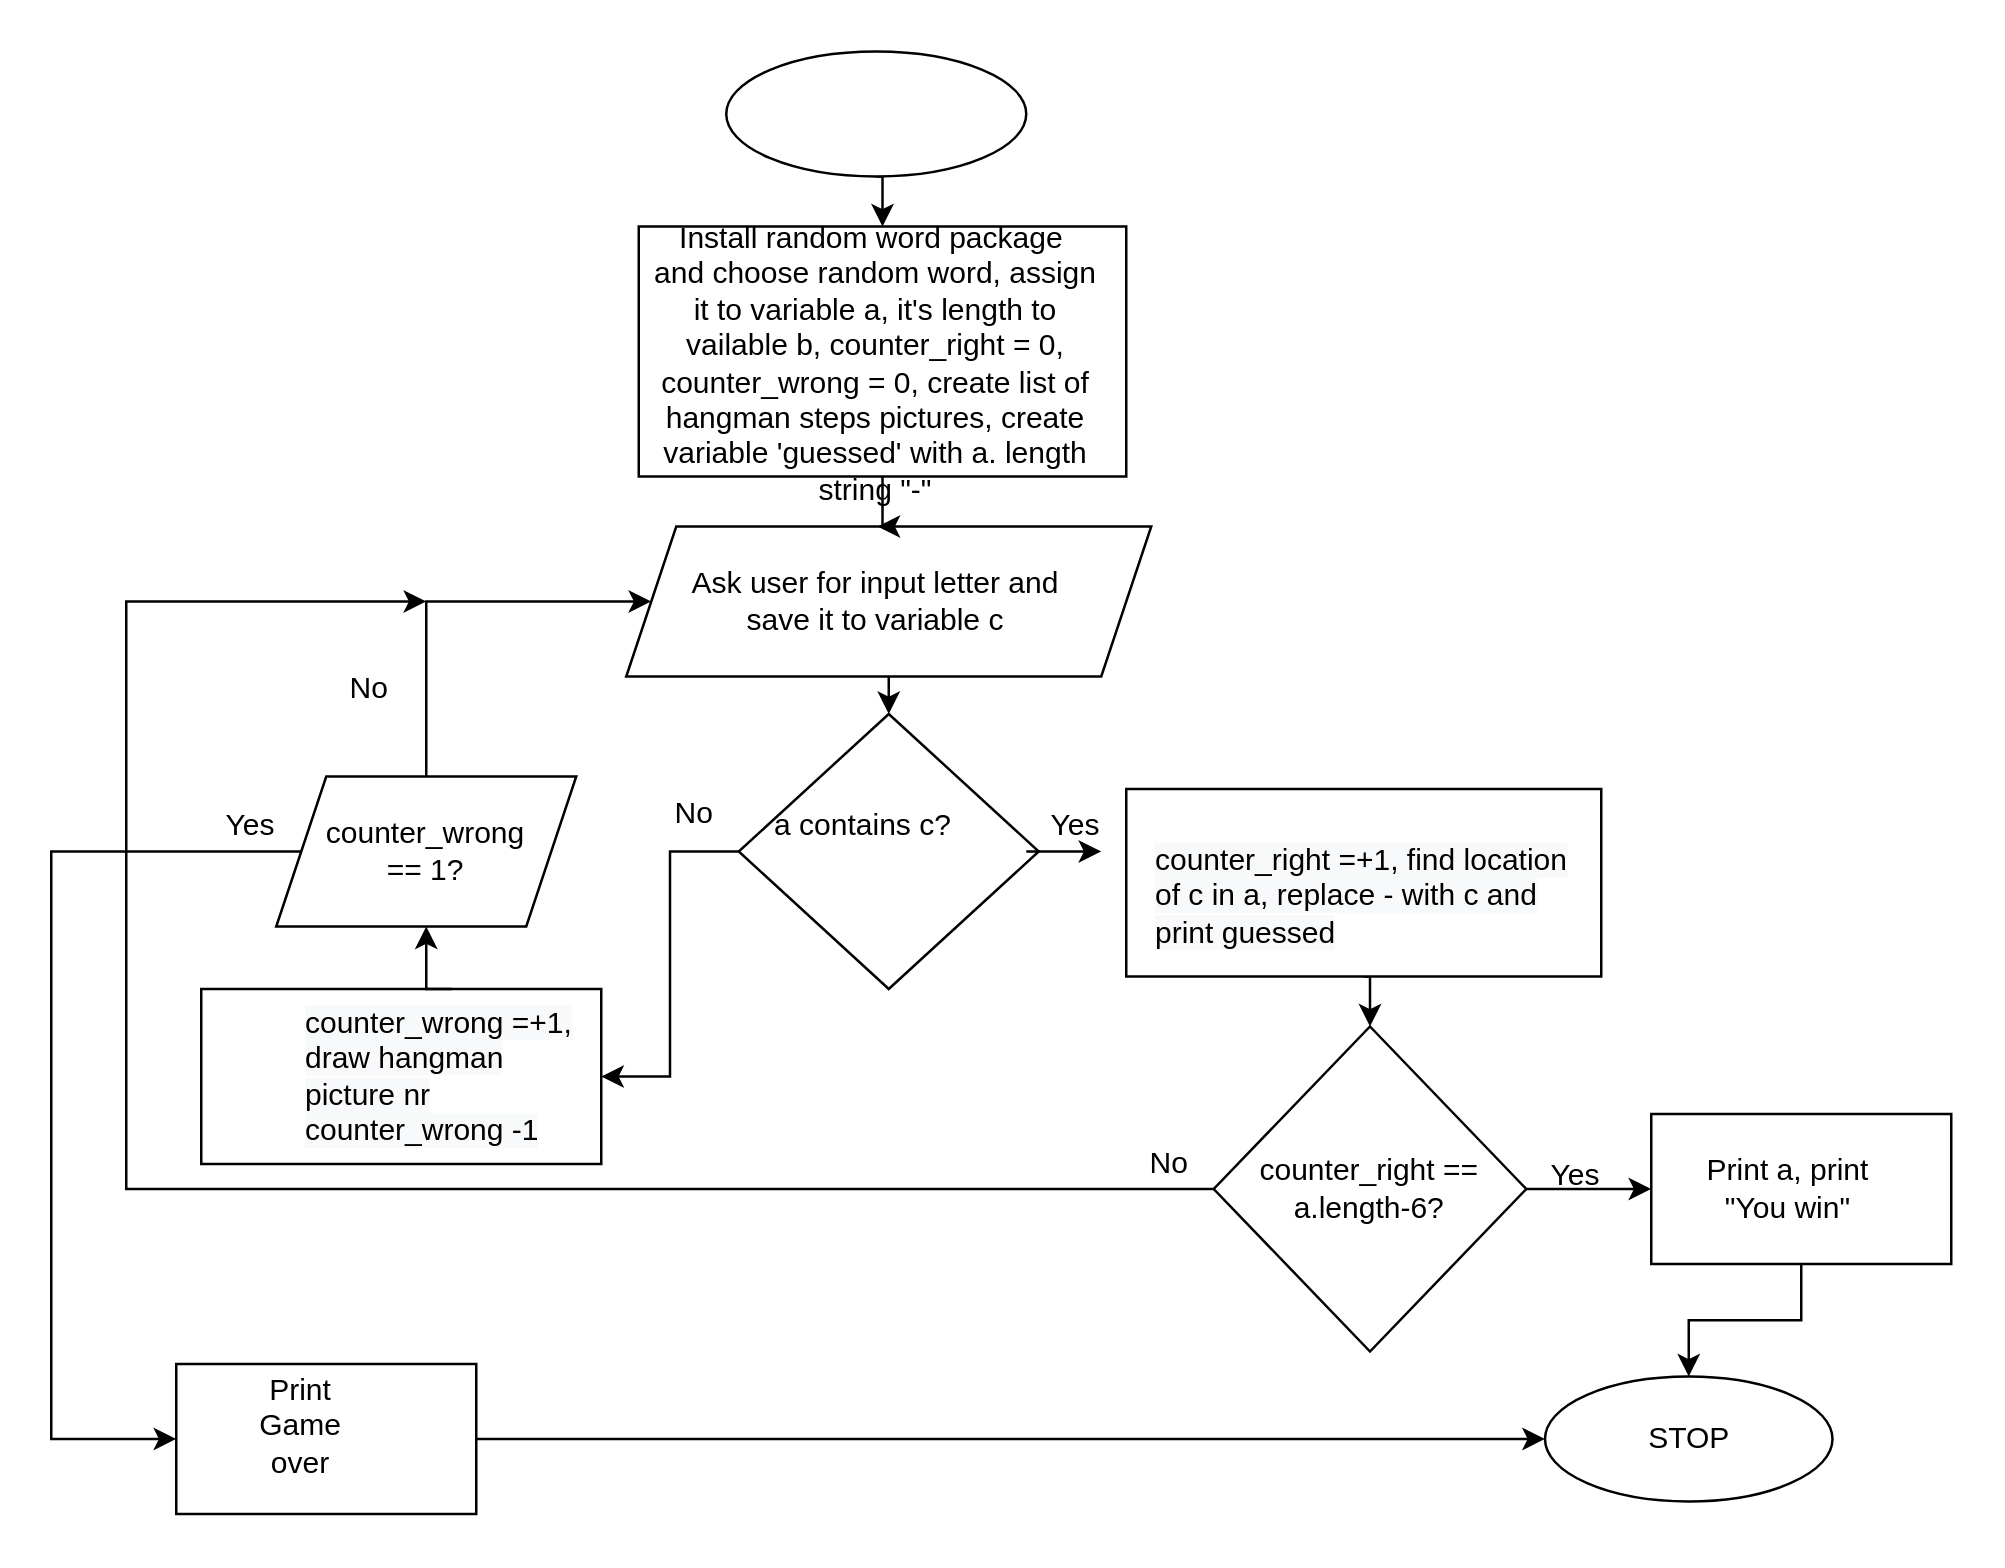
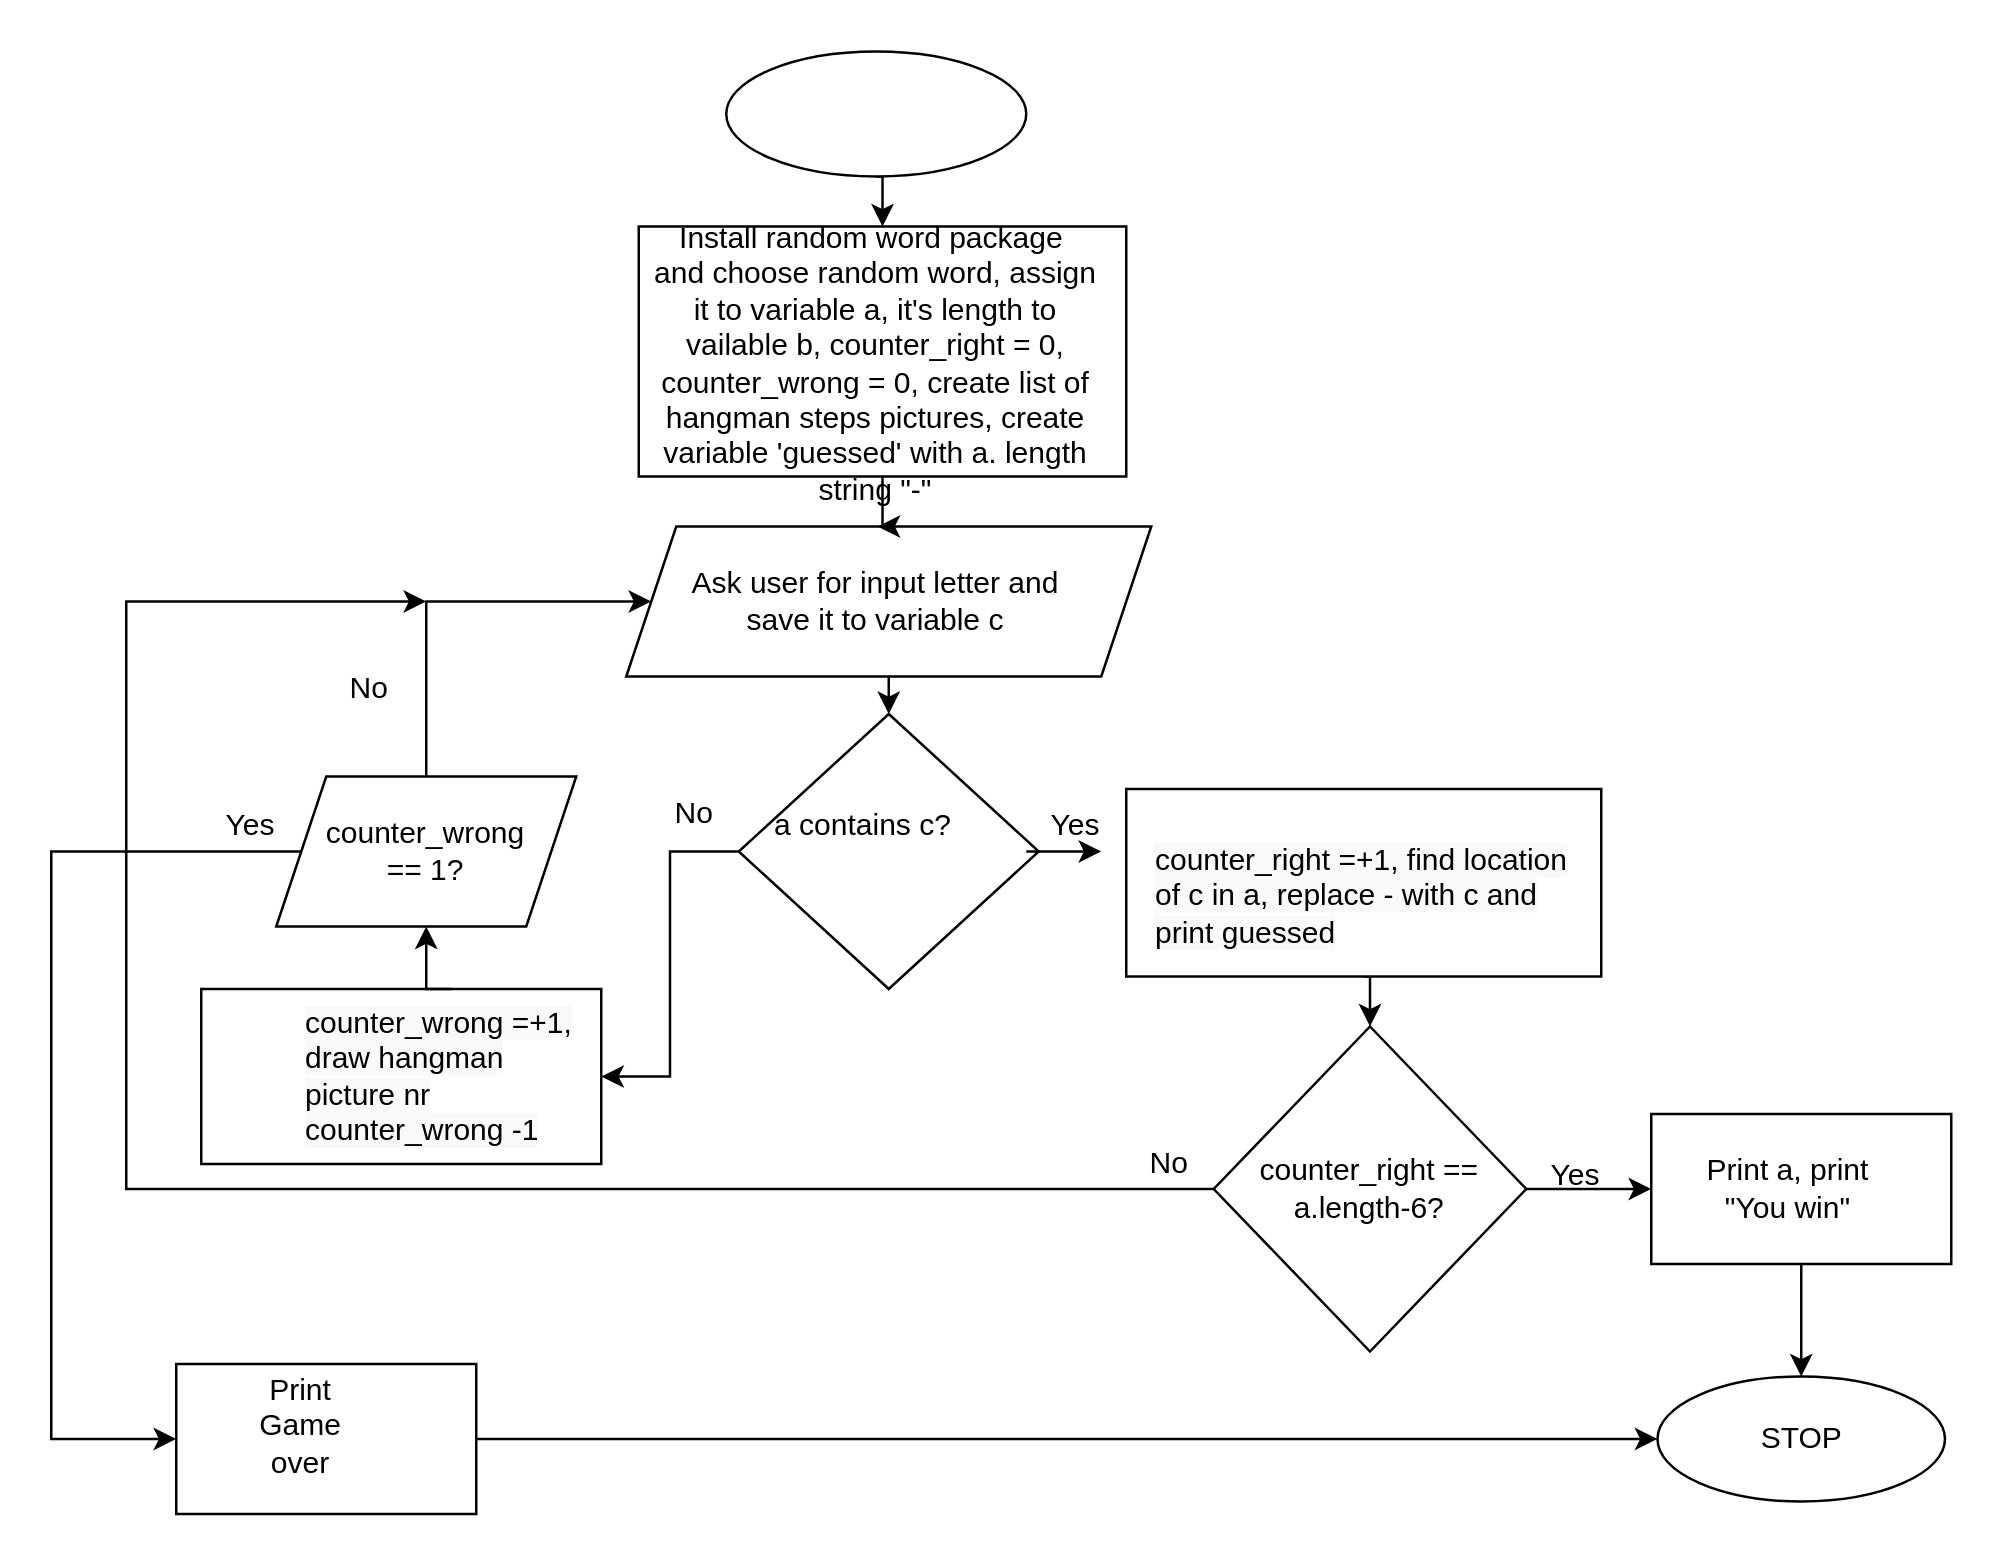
  <mxCell id="0" />
  <mxCell id="1" parent="0" />
  <mxCell id="2" style="edgeStyle=orthogonalEdgeStyle;rounded=0;orthogonalLoop=1;jettySize=auto;html=1;exitX=0.5;exitY=1;exitDx=0;exitDy=0;entryX=0.5;entryY=0;entryDx=0;entryDy=0;" edge="1" parent="1" source="3" target="17"><mxGeometry relative="1" as="geometry" /></mxCell>
  <mxCell id="3" value="" style="rounded=0;whiteSpace=wrap;html=1;" vertex="1" parent="1"><mxGeometry x="450" y="315" width="190" height="75" as="geometry" /></mxCell>
  <mxCell id="4" style="edgeStyle=orthogonalEdgeStyle;rounded=0;orthogonalLoop=1;jettySize=auto;html=1;exitX=0;exitY=0.5;exitDx=0;exitDy=0;entryX=1;entryY=0.5;entryDx=0;entryDy=0;" edge="1" parent="1" source="5" target="20"><mxGeometry relative="1" as="geometry"><mxPoint x="250" y="340" as="targetPoint" /></mxGeometry></mxCell>
  <mxCell id="5" value="" style="rhombus;whiteSpace=wrap;html=1;" vertex="1" parent="1"><mxGeometry x="295" y="285" width="120" height="110" as="geometry" /></mxCell>
  <mxCell id="6" style="edgeStyle=orthogonalEdgeStyle;rounded=0;orthogonalLoop=1;jettySize=auto;html=1;exitX=0.5;exitY=1;exitDx=0;exitDy=0;entryX=0.5;entryY=0;entryDx=0;entryDy=0;" edge="1" parent="1" source="7" target="5"><mxGeometry relative="1" as="geometry" /></mxCell>
  <mxCell id="7" value="" style="shape=parallelogram;perimeter=parallelogramPerimeter;whiteSpace=wrap;html=1;fixedSize=1;" vertex="1" parent="1"><mxGeometry x="250" y="210" width="210" height="60" as="geometry" /></mxCell>
  <mxCell id="8" style="edgeStyle=orthogonalEdgeStyle;rounded=0;orthogonalLoop=1;jettySize=auto;html=1;exitX=0.5;exitY=1;exitDx=0;exitDy=0;entryX=0.5;entryY=0;entryDx=0;entryDy=0;" edge="1" parent="1" source="9" target="11"><mxGeometry relative="1" as="geometry" /></mxCell>
  <mxCell id="9" value="" style="ellipse;whiteSpace=wrap;html=1;" vertex="1" parent="1"><mxGeometry x="290" y="20" width="120" height="50" as="geometry" /></mxCell>
  <mxCell id="10" value="" style="edgeStyle=orthogonalEdgeStyle;rounded=0;orthogonalLoop=1;jettySize=auto;html=1;" edge="1" parent="1" source="11"><mxGeometry relative="1" as="geometry"><mxPoint x="350" y="210" as="targetPoint" /></mxGeometry></mxCell>
  <mxCell id="11" value="" style="rounded=0;whiteSpace=wrap;html=1;" vertex="1" parent="1"><mxGeometry x="255" y="90" width="195" height="100" as="geometry" /></mxCell>
  <mxCell id="12" value="Install random word package&amp;nbsp; and choose random word, assign it to variable a, it's length to vailable b, counter_right = 0, counter_wrong = 0, create list of hangman steps pictures, create variable 'guessed' with a. length string &quot;-&quot;" style="text;html=1;strokeColor=none;fillColor=none;align=center;verticalAlign=middle;whiteSpace=wrap;rounded=0;" vertex="1" parent="1"><mxGeometry x="260" y="125" width="180" height="40" as="geometry" /></mxCell>
  <mxCell id="13" value="Ask user for input letter and save it to variable c" style="text;html=1;strokeColor=none;fillColor=none;align=center;verticalAlign=middle;whiteSpace=wrap;rounded=0;" vertex="1" parent="1"><mxGeometry x="270" y="220" width="160" height="40" as="geometry" /></mxCell>
  <mxCell id="14" value="a contains c?" style="text;html=1;strokeColor=none;fillColor=none;align=center;verticalAlign=middle;whiteSpace=wrap;rounded=0;" vertex="1" parent="1"><mxGeometry x="305" y="320" width="80" height="20" as="geometry" /></mxCell>
  <mxCell id="15" style="edgeStyle=orthogonalEdgeStyle;rounded=0;orthogonalLoop=1;jettySize=auto;html=1;exitX=1;exitY=0.5;exitDx=0;exitDy=0;entryX=0;entryY=0.5;entryDx=0;entryDy=0;" edge="1" parent="1" source="17" target="26"><mxGeometry relative="1" as="geometry" /></mxCell>
  <mxCell id="16" style="edgeStyle=orthogonalEdgeStyle;rounded=0;orthogonalLoop=1;jettySize=auto;html=1;exitX=0;exitY=0.5;exitDx=0;exitDy=0;" edge="1" parent="1" source="17"><mxGeometry relative="1" as="geometry"><mxPoint x="170" y="240" as="targetPoint" /><Array as="points"><mxPoint x="50" y="475" /><mxPoint x="50" y="240" /></Array></mxGeometry></mxCell>
  <mxCell id="17" value="counter_right == a.length-6?" style="rhombus;whiteSpace=wrap;html=1;" vertex="1" parent="1"><mxGeometry x="485" y="410" width="125" height="130" as="geometry" /></mxCell>
  <mxCell id="18" value="No" style="text;html=1;strokeColor=none;fillColor=none;align=center;verticalAlign=middle;whiteSpace=wrap;rounded=0;" vertex="1" parent="1"><mxGeometry x="260" y="320" width="35" height="10" as="geometry" /></mxCell>
  <mxCell id="19" value="Yes" style="text;html=1;strokeColor=none;fillColor=none;align=center;verticalAlign=middle;whiteSpace=wrap;rounded=0;" vertex="1" parent="1"><mxGeometry x="410" y="320" width="40" height="20" as="geometry" /></mxCell>
  <mxCell id="20" value="" style="rounded=0;whiteSpace=wrap;html=1;" vertex="1" parent="1"><mxGeometry x="80" y="395" width="160" height="70" as="geometry" /></mxCell>
  <mxCell id="21" value="&lt;span style=&quot;color: rgb(0 , 0 , 0) ; font-family: &amp;#34;helvetica&amp;#34; ; font-size: 12px ; font-style: normal ; font-weight: 400 ; letter-spacing: normal ; text-align: center ; text-indent: 0px ; text-transform: none ; word-spacing: 0px ; background-color: rgb(248 , 249 , 250) ; display: inline ; float: none&quot;&gt;counter_right =+1, find location of c in a, replace - with c and print guessed&lt;/span&gt;" style="text;whiteSpace=wrap;html=1;" vertex="1" parent="1"><mxGeometry x="460" y="330" width="170" height="30" as="geometry" /></mxCell>
  <mxCell id="22" style="edgeStyle=orthogonalEdgeStyle;rounded=0;orthogonalLoop=1;jettySize=auto;html=1;exitX=0.5;exitY=0;exitDx=0;exitDy=0;entryX=0.5;entryY=1;entryDx=0;entryDy=0;" edge="1" parent="1" source="23" target="32"><mxGeometry relative="1" as="geometry" /></mxCell>
  <mxCell id="23" value="&lt;span style=&quot;color: rgb(0 , 0 , 0) ; font-family: &amp;#34;helvetica&amp;#34; ; font-size: 12px ; font-style: normal ; font-weight: 400 ; letter-spacing: normal ; text-align: center ; text-indent: 0px ; text-transform: none ; word-spacing: 0px ; background-color: rgb(248 , 249 , 250) ; display: inline ; float: none&quot;&gt;counter_wrong =+1, draw hangman picture nr counter_wrong -1&lt;/span&gt;" style="text;whiteSpace=wrap;html=1;" vertex="1" parent="1"><mxGeometry x="120" y="395" width="120" height="30" as="geometry" /></mxCell>
  <mxCell id="24" style="edgeStyle=orthogonalEdgeStyle;rounded=0;orthogonalLoop=1;jettySize=auto;html=1;exitX=0;exitY=1;exitDx=0;exitDy=0;entryX=0.75;entryY=1;entryDx=0;entryDy=0;" edge="1" parent="1" source="19" target="19"><mxGeometry relative="1" as="geometry" /></mxCell>
  <mxCell id="25" style="edgeStyle=orthogonalEdgeStyle;rounded=0;orthogonalLoop=1;jettySize=auto;html=1;exitX=0.5;exitY=1;exitDx=0;exitDy=0;entryX=0.5;entryY=0;entryDx=0;entryDy=0;" edge="1" parent="1" source="26" target="28"><mxGeometry relative="1" as="geometry" /></mxCell>
  <mxCell id="26" value="" style="rounded=0;whiteSpace=wrap;html=1;" vertex="1" parent="1"><mxGeometry x="660" y="445" width="120" height="60" as="geometry" /></mxCell>
  <mxCell id="27" value="Print a, print &quot;You win&quot;" style="text;html=1;strokeColor=none;fillColor=none;align=center;verticalAlign=middle;whiteSpace=wrap;rounded=0;" vertex="1" parent="1"><mxGeometry x="680" y="462.5" width="70" height="25" as="geometry" /></mxCell>
- <mxCell id="28" value="STOP" style="ellipse;whiteSpace=wrap;html=1;" vertex="1" parent="1"><mxGeometry x="617.5" y="550" width="115" height="50" as="geometry" /></mxCell>
+ <mxCell id="28" value="STOP" style="ellipse;whiteSpace=wrap;html=1;" vertex="1" parent="1"><mxGeometry x="662.5" y="550" width="115" height="50" as="geometry" /></mxCell>
  <mxCell id="29" value="Yes" style="text;html=1;strokeColor=none;fillColor=none;align=center;verticalAlign=middle;whiteSpace=wrap;rounded=0;" vertex="1" parent="1"><mxGeometry x="610" y="460" width="40" height="20" as="geometry" /></mxCell>
  <mxCell id="30" style="edgeStyle=orthogonalEdgeStyle;rounded=0;orthogonalLoop=1;jettySize=auto;html=1;exitX=0;exitY=0.5;exitDx=0;exitDy=0;entryX=0;entryY=0.5;entryDx=0;entryDy=0;" edge="1" parent="1" source="32" target="35"><mxGeometry relative="1" as="geometry"><Array as="points"><mxPoint x="20" y="340" /><mxPoint x="20" y="575" /></Array></mxGeometry></mxCell>
  <mxCell id="31" style="edgeStyle=orthogonalEdgeStyle;rounded=0;orthogonalLoop=1;jettySize=auto;html=1;exitX=0.5;exitY=0;exitDx=0;exitDy=0;entryX=0;entryY=0.5;entryDx=0;entryDy=0;" edge="1" parent="1" source="32" target="7"><mxGeometry relative="1" as="geometry"><Array as="points"><mxPoint x="170" y="240" /></Array></mxGeometry></mxCell>
  <mxCell id="32" value="" style="shape=parallelogram;perimeter=parallelogramPerimeter;whiteSpace=wrap;html=1;fixedSize=1;" vertex="1" parent="1"><mxGeometry x="110" y="310" width="120" height="60" as="geometry" /></mxCell>
  <mxCell id="33" value="counter_wrong == 1?" style="text;html=1;strokeColor=none;fillColor=none;align=center;verticalAlign=middle;whiteSpace=wrap;rounded=0;" vertex="1" parent="1"><mxGeometry x="150" y="330" width="40" height="20" as="geometry" /></mxCell>
  <mxCell id="34" style="edgeStyle=orthogonalEdgeStyle;rounded=0;orthogonalLoop=1;jettySize=auto;html=1;exitX=1;exitY=0.5;exitDx=0;exitDy=0;entryX=0;entryY=0.5;entryDx=0;entryDy=0;" edge="1" parent="1" source="35" target="28"><mxGeometry relative="1" as="geometry" /></mxCell>
  <mxCell id="35" value="" style="rounded=0;whiteSpace=wrap;html=1;" vertex="1" parent="1"><mxGeometry x="70" y="545" width="120" height="60" as="geometry" /></mxCell>
  <mxCell id="36" value="Print Game over" style="text;html=1;strokeColor=none;fillColor=none;align=center;verticalAlign=middle;whiteSpace=wrap;rounded=0;" vertex="1" parent="1"><mxGeometry x="100" y="560" width="40" height="20" as="geometry" /></mxCell>
  <mxCell id="37" value="No" style="text;html=1;strokeColor=none;fillColor=none;align=center;verticalAlign=middle;whiteSpace=wrap;rounded=0;" vertex="1" parent="1"><mxGeometry x="130" y="270" width="35" height="10" as="geometry" /></mxCell>
  <mxCell id="38" value="No" style="text;html=1;strokeColor=none;fillColor=none;align=center;verticalAlign=middle;whiteSpace=wrap;rounded=0;" vertex="1" parent="1"><mxGeometry x="450" y="460" width="35" height="10" as="geometry" /></mxCell>
  <mxCell id="39" value="Yes" style="text;html=1;strokeColor=none;fillColor=none;align=center;verticalAlign=middle;whiteSpace=wrap;rounded=0;" vertex="1" parent="1"><mxGeometry x="80" y="320" width="40" height="20" as="geometry" /></mxCell>
